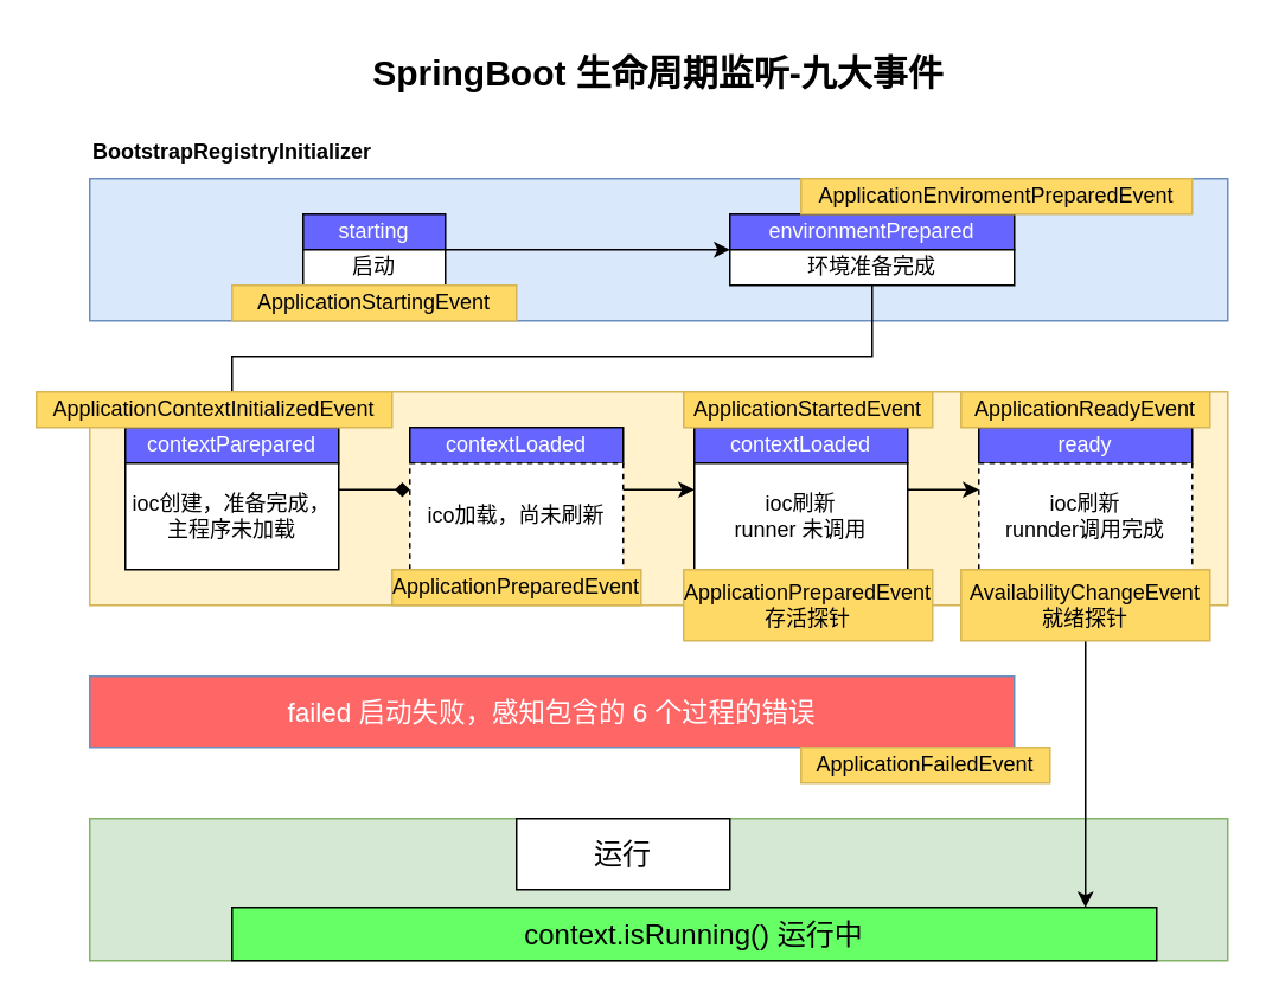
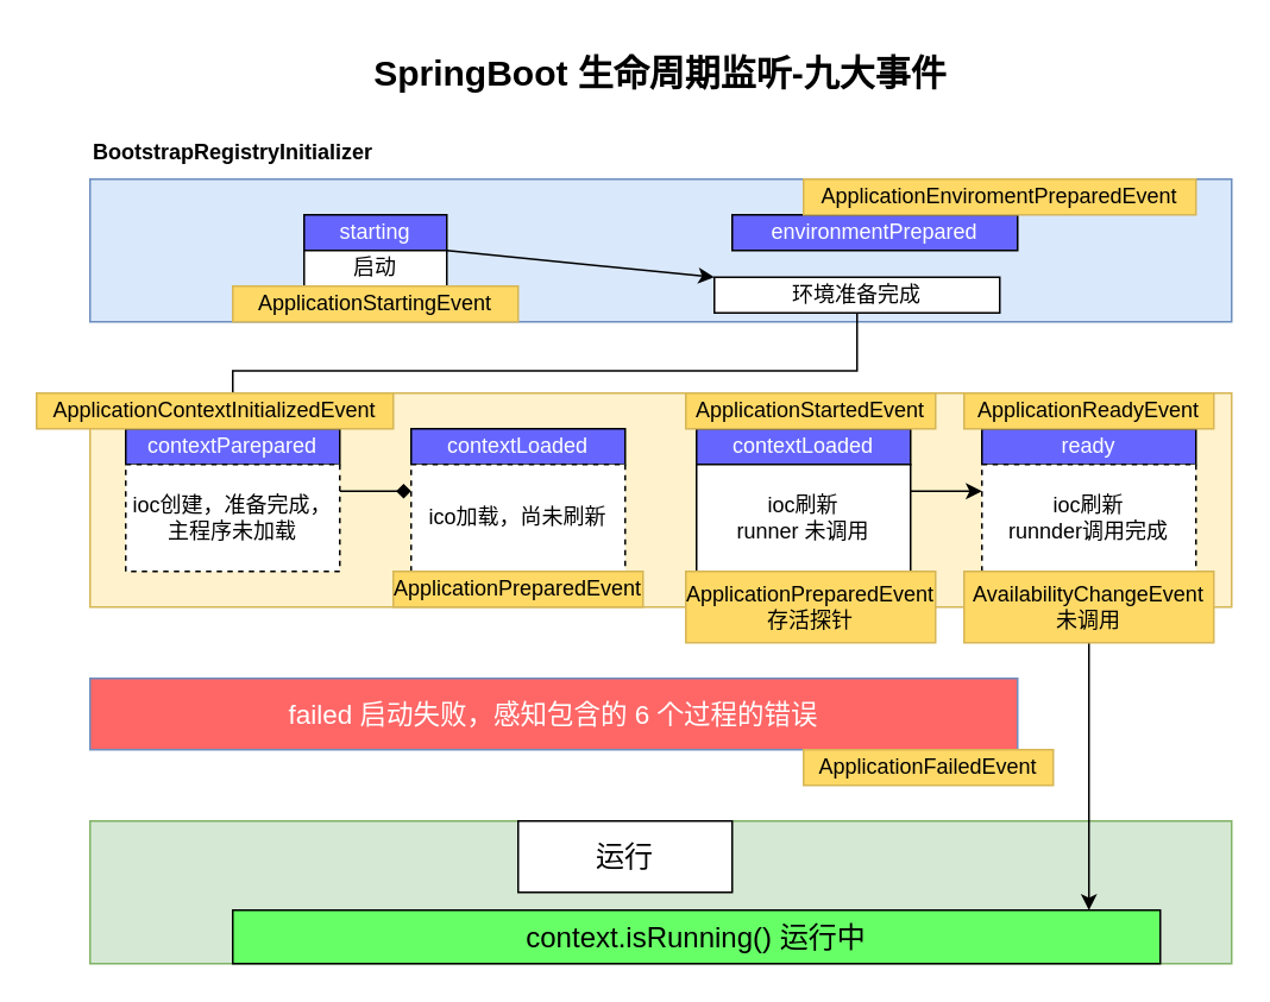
  <mxCell id="0" />
  <mxCell id="1" parent="0" />
  <mxCell id="2" value="" style="rounded=0;whiteSpace=wrap;html=1;fillColor=#dae8fc;strokeColor=#6c8ebf;" parent="1" vertex="1"><mxGeometry x="50" y="100" width="640" height="80" as="geometry" /></mxCell>
  <mxCell id="3" style="rounded=0;orthogonalLoop=1;jettySize=auto;html=1;exitX=1;exitY=1;exitDx=0;exitDy=0;entryX=0;entryY=0;entryDx=0;entryDy=0;" parent="1" source="4" target="9" edge="1"><mxGeometry relative="1" as="geometry" /></mxCell>
  <mxCell id="4" value="starting" style="rounded=0;whiteSpace=wrap;html=1;fillColor=#6666FF;fontColor=#FFFFFF;" parent="1" vertex="1"><mxGeometry x="170" y="120" width="80" height="20" as="geometry" /></mxCell>
  <mxCell id="5" value="&lt;b&gt;SpringBoot 生命周期监听-九大事件&lt;/b&gt;" style="text;html=1;align=center;verticalAlign=middle;whiteSpace=wrap;rounded=0;fontSize=20;" parent="1" vertex="1"><mxGeometry x="190" y="20" width="360" height="40" as="geometry" /></mxCell>
  <mxCell id="6" value="启动" style="rounded=0;whiteSpace=wrap;html=1;" parent="1" vertex="1"><mxGeometry x="170" y="140" width="80" height="20" as="geometry" /></mxCell>
  <mxCell id="7" value="environmentPrepared" style="rounded=0;whiteSpace=wrap;html=1;fillColor=#6666FF;fontColor=#FFFFFF;" parent="1" vertex="1"><mxGeometry x="410" y="120" width="160" height="20" as="geometry" /></mxCell>
  <mxCell id="8" style="edgeStyle=orthogonalEdgeStyle;rounded=0;orthogonalLoop=1;jettySize=auto;html=1;exitX=0.5;exitY=1;exitDx=0;exitDy=0;entryX=0.5;entryY=0;entryDx=0;entryDy=0;" parent="1" source="9" target="11" edge="1"><mxGeometry relative="1" as="geometry" /></mxCell>
- <mxCell id="9" value="环境准备完成" style="rounded=0;whiteSpace=wrap;html=1;" parent="1" vertex="1"><mxGeometry x="410" y="140" width="160" height="20" as="geometry" /></mxCell>
+ <mxCell id="9" value="环境准备完成" style="rounded=0;whiteSpace=wrap;html=1;" parent="1" vertex="1"><mxGeometry x="400" y="155" width="160" height="20" as="geometry" /></mxCell>
  <mxCell id="10" value="" style="rounded=0;whiteSpace=wrap;html=1;fillColor=#fff2cc;strokeColor=#d6b656;" parent="1" vertex="1"><mxGeometry x="50" y="220" width="640" height="120" as="geometry" /></mxCell>
  <mxCell id="11" value="contextParepared" style="rounded=0;whiteSpace=wrap;html=1;fillColor=#6666FF;fontColor=#FFFFFF;" parent="1" vertex="1"><mxGeometry x="70" y="240" width="120" height="20" as="geometry" /></mxCell>
  <mxCell id="12" style="edgeStyle=orthogonalEdgeStyle;rounded=0;orthogonalLoop=1;jettySize=auto;html=1;exitX=1;exitY=0.25;exitDx=0;exitDy=0;entryX=0;entryY=0.25;entryDx=0;entryDy=0;endArrow=diamond;" parent="1" source="13" target="16" edge="1"><mxGeometry relative="1" as="geometry" /></mxCell>
- <mxCell id="13" value="ioc创建，准备完成，&lt;div&gt;主程序未加载&lt;/div&gt;" style="rounded=0;whiteSpace=wrap;html=1;" parent="1" vertex="1"><mxGeometry x="70" y="260" width="120" height="60" as="geometry" /></mxCell>
+ <mxCell id="13" value="ioc创建，准备完成，&lt;div&gt;主程序未加载&lt;/div&gt;" style="rounded=0;whiteSpace=wrap;html=1;dashed=1;" parent="1" vertex="1"><mxGeometry x="70" y="260" width="120" height="60" as="geometry" /></mxCell>
  <mxCell id="14" value="" style="group" parent="1" vertex="1" connectable="0"><mxGeometry x="230" y="240" width="120" height="80" as="geometry" /></mxCell>
  <mxCell id="15" value="contextLoaded" style="rounded=0;whiteSpace=wrap;html=1;fillColor=#6666FF;fontColor=#FFFFFF;" parent="14" vertex="1"><mxGeometry width="120" height="20" as="geometry" /></mxCell>
  <mxCell id="16" value="ico加载，尚未刷新" style="rounded=0;whiteSpace=wrap;html=1;dashed=1;" parent="14" vertex="1"><mxGeometry y="20" width="120" height="60" as="geometry" /></mxCell>
  <mxCell id="17" value="" style="group" parent="1" vertex="1" connectable="0"><mxGeometry x="550" y="240" width="120" height="80" as="geometry" /></mxCell>
  <mxCell id="18" value="ready" style="rounded=0;whiteSpace=wrap;html=1;fillColor=#6666FF;fontColor=#FFFFFF;" parent="17" vertex="1"><mxGeometry width="120" height="20" as="geometry" /></mxCell>
  <mxCell id="19" value="ioc刷新&lt;div&gt;runnder调用完成&lt;/div&gt;" style="rounded=0;whiteSpace=wrap;html=1;dashed=1;" parent="17" vertex="1"><mxGeometry y="20" width="120" height="60" as="geometry" /></mxCell>
- <mxCell id="20" style="edgeStyle=orthogonalEdgeStyle;rounded=0;orthogonalLoop=1;jettySize=auto;html=1;exitX=1;exitY=0.25;exitDx=0;exitDy=0;entryX=0;entryY=0.25;entryDx=0;entryDy=0;" parent="1" source="16" target="23" edge="1"><mxGeometry relative="1" as="geometry" /></mxCell>
  <mxCell id="21" value="" style="group" parent="1" vertex="1" connectable="0"><mxGeometry x="390" y="240" width="120" height="80" as="geometry" /></mxCell>
  <mxCell id="22" value="contextLoaded" style="rounded=0;whiteSpace=wrap;html=1;fillColor=#6666FF;fontColor=#FFFFFF;" parent="21" vertex="1"><mxGeometry width="120" height="20" as="geometry" /></mxCell>
  <mxCell id="23" value="ioc刷新&lt;div&gt;runner 未调用&lt;/div&gt;" style="rounded=0;whiteSpace=wrap;html=1;" parent="21" vertex="1"><mxGeometry y="20" width="120" height="60" as="geometry" /></mxCell>
  <mxCell id="24" style="edgeStyle=orthogonalEdgeStyle;rounded=0;orthogonalLoop=1;jettySize=auto;html=1;exitX=1;exitY=0.25;exitDx=0;exitDy=0;entryX=0;entryY=0.25;entryDx=0;entryDy=0;" parent="1" source="23" target="19" edge="1"><mxGeometry relative="1" as="geometry" /></mxCell>
  <mxCell id="25" value="&lt;font style=&quot;color: rgb(255, 255, 255); font-size: 15px;&quot;&gt;failed 启动失败，感知包含的 6 个过程的错误&lt;/font&gt;" style="rounded=0;whiteSpace=wrap;html=1;fillColor=#FF6666;strokeColor=#6c8ebf;" parent="1" vertex="1"><mxGeometry x="50" y="380" width="520" height="40" as="geometry" /></mxCell>
  <mxCell id="26" value="" style="rounded=0;whiteSpace=wrap;html=1;fillColor=#d5e8d4;strokeColor=#82b366;" parent="1" vertex="1"><mxGeometry x="50" y="460" width="640" height="80" as="geometry" /></mxCell>
  <mxCell id="27" value="&lt;font style=&quot;font-size: 16px;&quot;&gt;运行&lt;/font&gt;" style="rounded=0;whiteSpace=wrap;html=1;" parent="1" vertex="1"><mxGeometry x="290" y="460" width="120" height="40" as="geometry" /></mxCell>
  <mxCell id="28" value="&lt;font style=&quot;font-size: 16px;&quot;&gt;context.isRunning() 运行中&lt;/font&gt;" style="rounded=0;whiteSpace=wrap;html=1;fillColor=#66FF66;" parent="1" vertex="1"><mxGeometry x="130" y="510" width="520" height="30" as="geometry" /></mxCell>
  <mxCell id="29" style="edgeStyle=orthogonalEdgeStyle;rounded=0;orthogonalLoop=1;jettySize=auto;html=1;exitX=0.5;exitY=1;exitDx=0;exitDy=0;entryX=0.875;entryY=0.625;entryDx=0;entryDy=0;entryPerimeter=0;" parent="1" source="19" target="26" edge="1"><mxGeometry relative="1" as="geometry" /></mxCell>
  <mxCell id="30" value="&lt;b&gt;BootstrapRegistryInitializer&lt;/b&gt;" style="text;html=1;align=left;verticalAlign=middle;whiteSpace=wrap;rounded=0;" vertex="1" parent="1"><mxGeometry x="50" y="70" width="200" height="30" as="geometry" /></mxCell>
  <mxCell id="31" value="&lt;span&gt;ApplicationStartingEvent&lt;/span&gt;" style="text;html=1;align=center;verticalAlign=middle;whiteSpace=wrap;rounded=0;fontStyle=0;fillColor=#FFD966;strokeColor=#d6b656;" vertex="1" parent="1"><mxGeometry x="130" y="160" width="160" height="20" as="geometry" /></mxCell>
  <mxCell id="32" value="&lt;span&gt;ApplicationEnviromentPreparedEvent&lt;/span&gt;" style="text;html=1;align=center;verticalAlign=middle;whiteSpace=wrap;rounded=0;fontStyle=0;fillColor=#FFD966;strokeColor=#d6b656;" vertex="1" parent="1"><mxGeometry x="450" y="100" width="220" height="20" as="geometry" /></mxCell>
  <mxCell id="33" value="&lt;span&gt;ApplicationContextInitializedEvent&lt;/span&gt;" style="text;html=1;align=center;verticalAlign=middle;whiteSpace=wrap;rounded=0;fontStyle=0;fillColor=#FFD966;strokeColor=#d6b656;" vertex="1" parent="1"><mxGeometry x="20" y="220" width="200" height="20" as="geometry" /></mxCell>
- <mxCell id="34" value="&lt;span&gt;AvailabilityChangeEvent&lt;/span&gt;&lt;div&gt;&lt;span&gt;就绪探针&lt;/span&gt;&lt;/div&gt;" style="text;html=1;align=center;verticalAlign=middle;whiteSpace=wrap;rounded=0;fontStyle=0;fillColor=#FFD966;strokeColor=#d6b656;" vertex="1" parent="1"><mxGeometry x="540" y="320" width="140" height="40" as="geometry" /></mxCell>
+ <mxCell id="34" value="&lt;span&gt;AvailabilityChangeEvent&lt;/span&gt;&lt;div&gt;&lt;span&gt;未调用&lt;/span&gt;&lt;/div&gt;" style="text;html=1;align=center;verticalAlign=middle;whiteSpace=wrap;rounded=0;fontStyle=0;fillColor=#FFD966;strokeColor=#d6b656;" vertex="1" parent="1"><mxGeometry x="540" y="320" width="140" height="40" as="geometry" /></mxCell>
  <mxCell id="35" value="&lt;span&gt;ApplicationPreparedEvent&lt;/span&gt;" style="text;html=1;align=center;verticalAlign=middle;whiteSpace=wrap;rounded=0;fontStyle=0;fillColor=#FFD966;strokeColor=#d6b656;" vertex="1" parent="1"><mxGeometry x="220" y="320" width="140" height="20" as="geometry" /></mxCell>
  <mxCell id="36" value="&lt;span&gt;ApplicationStartedEvent&lt;/span&gt;" style="text;html=1;align=center;verticalAlign=middle;whiteSpace=wrap;rounded=0;fontStyle=0;fillColor=#FFD966;strokeColor=#d6b656;" vertex="1" parent="1"><mxGeometry x="384" y="220" width="140" height="20" as="geometry" /></mxCell>
  <mxCell id="37" value="&lt;span&gt;ApplicationPreparedEvent&lt;/span&gt;&lt;div&gt;&lt;span&gt;存活探针&lt;/span&gt;&lt;/div&gt;" style="text;html=1;align=center;verticalAlign=middle;whiteSpace=wrap;rounded=0;fontStyle=0;fillColor=#FFD966;strokeColor=#d6b656;" vertex="1" parent="1"><mxGeometry x="384" y="320" width="140" height="40" as="geometry" /></mxCell>
  <mxCell id="38" value="&lt;span&gt;ApplicationReadyEvent&lt;/span&gt;" style="text;html=1;align=center;verticalAlign=middle;whiteSpace=wrap;rounded=0;fontStyle=0;fillColor=#FFD966;strokeColor=#d6b656;" vertex="1" parent="1"><mxGeometry x="540" y="220" width="140" height="20" as="geometry" /></mxCell>
  <mxCell id="39" value="&lt;span&gt;ApplicationFailedEvent&lt;/span&gt;" style="text;html=1;align=center;verticalAlign=middle;whiteSpace=wrap;rounded=0;fontStyle=0;fillColor=#FFD966;strokeColor=#d6b656;" vertex="1" parent="1"><mxGeometry x="450" y="420" width="140" height="20" as="geometry" /></mxCell>
